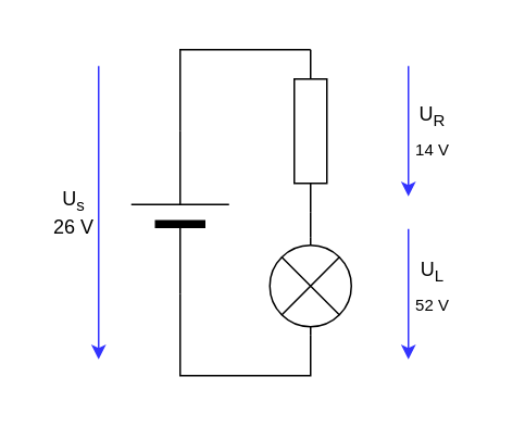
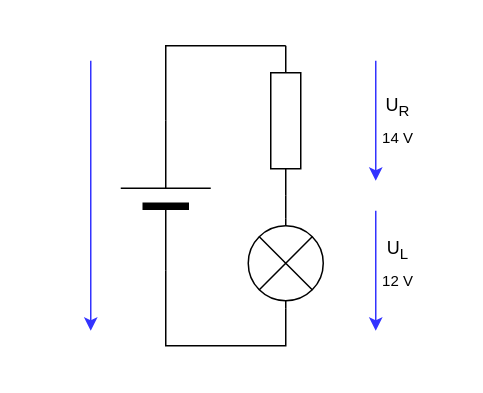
  <mxCell id="0" />
  <mxCell id="1" parent="0" />
  <mxCell id="2" value="" style="pointerEvents=1;verticalLabelPosition=bottom;shadow=0;dashed=0;align=center;html=1;verticalAlign=top;shape=mxgraph.electrical.resistors.resistor_1;rotation=90;" vertex="1" parent="1"><mxGeometry x="140" y="70" width="100" height="20" as="geometry" /></mxCell>
  <mxCell id="3" value="" style="verticalLabelPosition=bottom;shadow=0;dashed=0;align=center;fillColor=strokeColor;html=1;verticalAlign=top;strokeWidth=1;shape=mxgraph.electrical.miscellaneous.monocell_battery;rotation=-90;" vertex="1" parent="1"><mxGeometry x="60" y="100" width="100" height="60" as="geometry" /></mxCell>
  <mxCell id="4" value="" style="endArrow=none;html=1;rounded=0;entryX=0;entryY=0.5;entryDx=0;entryDy=0;entryPerimeter=0;exitX=1;exitY=0.5;exitDx=0;exitDy=0;exitPerimeter=0;" edge="1" parent="1" source="3" target="2"><mxGeometry width="50" height="50" relative="1" as="geometry"><mxPoint x="370" y="350" as="sourcePoint" /><mxPoint x="420" y="300" as="targetPoint" /><Array as="points"><mxPoint x="110" y="30" /></Array></mxGeometry></mxCell>
  <mxCell id="5" value="" style="endArrow=none;html=1;rounded=0;entryX=1;entryY=0.5;entryDx=0;entryDy=0;entryPerimeter=0;exitX=0;exitY=0.5;exitDx=0;exitDy=0;exitPerimeter=0;" edge="1" parent="1" source="3" target="13"><mxGeometry width="50" height="50" relative="1" as="geometry"><mxPoint x="110" y="230" as="sourcePoint" /><mxPoint x="190" y="230" as="targetPoint" /><Array as="points"><mxPoint x="110" y="230" /><mxPoint x="190" y="230" /></Array></mxGeometry></mxCell>
  <mxCell id="6" value="" style="endArrow=classic;html=1;rounded=0;strokeColor=#3333FF;" edge="1" parent="1"><mxGeometry width="50" height="50" relative="1" as="geometry"><mxPoint x="60" y="40" as="sourcePoint" /><mxPoint x="60" y="220" as="targetPoint" /></mxGeometry></mxCell>
  <mxCell id="7" value="" style="endArrow=classic;html=1;rounded=0;strokeColor=#3333FF;" edge="1" parent="1"><mxGeometry width="50" height="50" relative="1" as="geometry"><mxPoint x="250" y="40" as="sourcePoint" /><mxPoint x="250" y="120" as="targetPoint" /></mxGeometry></mxCell>
  <mxCell id="8" value="" style="endArrow=classic;html=1;rounded=0;strokeColor=#3333FF;" edge="1" parent="1"><mxGeometry width="50" height="50" relative="1" as="geometry"><mxPoint x="250" y="140" as="sourcePoint" /><mxPoint x="250" y="220" as="targetPoint" /></mxGeometry></mxCell>
- <mxCell id="9" value="&lt;div&gt;U&lt;sub&gt;s&lt;/sub&gt;&lt;/div&gt;26 V" style="text;html=1;align=center;verticalAlign=middle;whiteSpace=wrap;rounded=0;" vertex="1" parent="1"><mxGeometry x="30" y="115" width="30" height="30" as="geometry" /></mxCell>
  <mxCell id="10" value="&lt;div&gt;U&lt;sub&gt;R&lt;/sub&gt;&lt;/div&gt;&lt;div&gt;&lt;sub&gt;14 V&lt;/sub&gt;&lt;/div&gt;" style="text;html=1;align=center;verticalAlign=middle;whiteSpace=wrap;rounded=0;" vertex="1" parent="1"><mxGeometry x="250" y="65" width="30" height="30" as="geometry" /></mxCell>
- <mxCell id="11" value="&lt;div&gt;U&lt;sub&gt;L&lt;/sub&gt;&lt;/div&gt;&lt;div&gt;&lt;sub&gt;52 V&lt;/sub&gt;&lt;/div&gt;" style="text;html=1;align=center;verticalAlign=middle;whiteSpace=wrap;rounded=0;" vertex="1" parent="1"><mxGeometry x="250" y="160" width="30" height="30" as="geometry" /></mxCell>
+ <mxCell id="11" value="&lt;div&gt;U&lt;sub&gt;L&lt;/sub&gt;&lt;/div&gt;&lt;div&gt;&lt;sub&gt;12 V&lt;/sub&gt;&lt;/div&gt;" style="text;html=1;align=center;verticalAlign=middle;whiteSpace=wrap;rounded=0;" vertex="1" parent="1"><mxGeometry x="250" y="160" width="30" height="30" as="geometry" /></mxCell>
  <mxCell id="12" value="" style="rounded=0;whiteSpace=wrap;html=1;fillColor=none;strokeColor=none;" vertex="1" parent="1"><mxGeometry x="20" y="20" width="280" height="220" as="geometry" /></mxCell>
  <mxCell id="13" value="" style="pointerEvents=1;verticalLabelPosition=bottom;shadow=0;dashed=0;align=center;html=1;verticalAlign=top;shape=mxgraph.electrical.miscellaneous.light_bulb;rotation=90;" vertex="1" parent="1"><mxGeometry x="160" y="150" width="60" height="50" as="geometry" /></mxCell>
  <mxCell id="14" value="" style="endArrow=none;html=1;rounded=0;entryX=1;entryY=0.5;entryDx=0;entryDy=0;entryPerimeter=0;exitX=0;exitY=0.5;exitDx=0;exitDy=0;exitPerimeter=0;" edge="1" parent="1" source="13" target="2"><mxGeometry width="50" height="50" relative="1" as="geometry"><mxPoint x="370" y="370" as="sourcePoint" /><mxPoint x="420" y="320" as="targetPoint" /></mxGeometry></mxCell>
